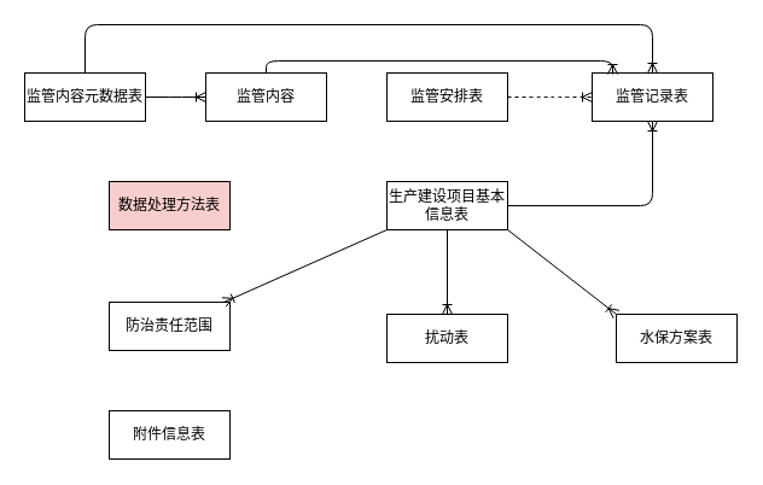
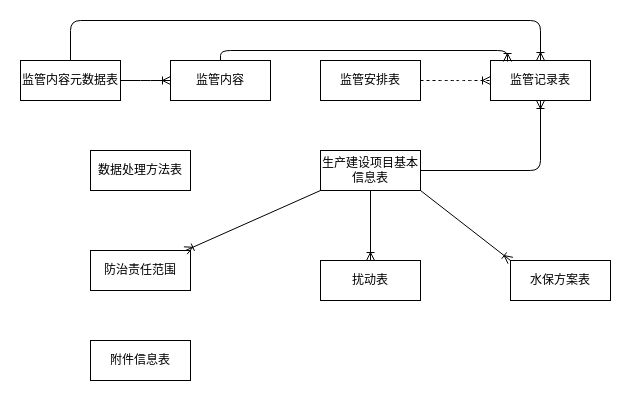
  <mxCell id="0" />
  <mxCell id="1" parent="0" />
  <mxCell id="2" value="监管内容元数据表" style="whiteSpace=wrap;html=1;align=center;" vertex="1" parent="1"><mxGeometry x="20" y="60" width="100" height="40" as="geometry" /></mxCell>
  <mxCell id="3" value="监管安排表" style="whiteSpace=wrap;html=1;align=center;" vertex="1" parent="1"><mxGeometry x="320" y="60" width="100" height="40" as="geometry" /></mxCell>
  <mxCell id="4" value="监管记录表" style="whiteSpace=wrap;html=1;align=center;" vertex="1" parent="1"><mxGeometry x="490" y="60" width="100" height="40" as="geometry" /></mxCell>
- <mxCell id="5" value="数据处理方法表" style="whiteSpace=wrap;html=1;align=center;fillColor=#f8cecc;" vertex="1" parent="1"><mxGeometry x="90" y="150" width="100" height="40" as="geometry" /></mxCell>
+ <mxCell id="5" value="数据处理方法表" style="whiteSpace=wrap;html=1;align=center;" vertex="1" parent="1"><mxGeometry x="90" y="150" width="100" height="40" as="geometry" /></mxCell>
  <mxCell id="6" value="生产建设项目基本信息表" style="whiteSpace=wrap;html=1;align=center;" vertex="1" parent="1"><mxGeometry x="320" y="150" width="100" height="40" as="geometry" /></mxCell>
  <mxCell id="7" value="扰动表" style="whiteSpace=wrap;html=1;align=center;" vertex="1" parent="1"><mxGeometry x="320" y="260" width="100" height="40" as="geometry" /></mxCell>
  <mxCell id="8" value="附件信息表" style="whiteSpace=wrap;html=1;align=center;" vertex="1" parent="1"><mxGeometry x="90" y="340" width="100" height="40" as="geometry" /></mxCell>
  <mxCell id="9" value="" style="edgeStyle=orthogonalEdgeStyle;fontSize=12;html=1;endArrow=ERoneToMany;exitX=1;exitY=0.5;exitDx=0;exitDy=0;entryX=0.5;entryY=1;entryDx=0;entryDy=0;" edge="1" parent="1" source="6" target="4"><mxGeometry width="100" height="100" relative="1" as="geometry"><mxPoint x="500" y="310" as="sourcePoint" /><mxPoint x="600" y="210" as="targetPoint" /></mxGeometry></mxCell>
  <mxCell id="10" value="" style="edgeStyle=orthogonalEdgeStyle;fontSize=12;html=1;endArrow=ERoneToMany;entryX=0.5;entryY=0;entryDx=0;entryDy=0;exitX=0.5;exitY=0;exitDx=0;exitDy=0;" edge="1" parent="1" source="2" target="4"><mxGeometry width="100" height="100" relative="1" as="geometry"><mxPoint x="190" y="70" as="sourcePoint" /><mxPoint x="290" y="-30" as="targetPoint" /><Array as="points"><mxPoint x="70" y="20" /><mxPoint x="540" y="20" /></Array></mxGeometry></mxCell>
  <mxCell id="11" value="" style="edgeStyle=entityRelationEdgeStyle;fontSize=12;html=1;endArrow=ERoneToMany;exitX=1;exitY=0.5;exitDx=0;exitDy=0;entryX=0;entryY=0.5;entryDx=0;entryDy=0;dashed=1;" edge="1" parent="1" source="3" target="4"><mxGeometry width="100" height="100" relative="1" as="geometry"><mxPoint x="630" y="230" as="sourcePoint" /><mxPoint x="730" y="130" as="targetPoint" /></mxGeometry></mxCell>
  <mxCell id="12" value="监管内容" style="whiteSpace=wrap;html=1;align=center;" vertex="1" parent="1"><mxGeometry x="170" y="60" width="100" height="40" as="geometry" /></mxCell>
  <mxCell id="13" value="" style="edgeStyle=orthogonalEdgeStyle;fontSize=12;html=1;endArrow=ERoneToMany;exitX=0.5;exitY=0;exitDx=0;exitDy=0;entryX=0.17;entryY=0.025;entryDx=0;entryDy=0;entryPerimeter=0;" edge="1" parent="1" source="12" target="4"><mxGeometry width="100" height="100" relative="1" as="geometry"><mxPoint x="610" y="210" as="sourcePoint" /><mxPoint x="710" y="110" as="targetPoint" /></mxGeometry></mxCell>
  <mxCell id="14" value="防治责任范围" style="whiteSpace=wrap;html=1;align=center;" vertex="1" parent="1"><mxGeometry x="90" y="250" width="100" height="40" as="geometry" /></mxCell>
  <mxCell id="15" value="" style="fontSize=12;html=1;endArrow=ERoneToMany;exitX=0;exitY=1;exitDx=0;exitDy=0;" edge="1" parent="1" source="6" target="14"><mxGeometry width="100" height="100" relative="1" as="geometry"><mxPoint x="230" y="320" as="sourcePoint" /><mxPoint x="330" y="220" as="targetPoint" /></mxGeometry></mxCell>
  <mxCell id="16" value="水保方案表" style="whiteSpace=wrap;html=1;align=center;" vertex="1" parent="1"><mxGeometry x="510" y="260" width="100" height="40" as="geometry" /></mxCell>
  <mxCell id="17" value="" style="fontSize=12;html=1;endArrow=ERoneToMany;exitX=1;exitY=1;exitDx=0;exitDy=0;entryX=0;entryY=0;entryDx=0;entryDy=0;" edge="1" parent="1" source="6" target="16"><mxGeometry width="100" height="100" relative="1" as="geometry"><mxPoint x="480" y="290" as="sourcePoint" /><mxPoint x="580" y="190" as="targetPoint" /></mxGeometry></mxCell>
  <mxCell id="18" value="" style="fontSize=12;html=1;endArrow=ERoneToMany;exitX=0.5;exitY=1;exitDx=0;exitDy=0;entryX=0.5;entryY=0;entryDx=0;entryDy=0;" edge="1" parent="1" source="6" target="7"><mxGeometry width="100" height="100" relative="1" as="geometry"><mxPoint x="340" y="310" as="sourcePoint" /><mxPoint x="440" y="210" as="targetPoint" /></mxGeometry></mxCell>
  <mxCell id="19" value="" style="edgeStyle=entityRelationEdgeStyle;fontSize=12;html=1;endArrow=ERoneToMany;exitX=1;exitY=0.5;exitDx=0;exitDy=0;entryX=0;entryY=0.5;entryDx=0;entryDy=0;" edge="1" parent="1" source="2" target="12"><mxGeometry width="100" height="100" relative="1" as="geometry"><mxPoint x="-100" y="260" as="sourcePoint" /><mxPoint x="0" y="160" as="targetPoint" /></mxGeometry></mxCell>
